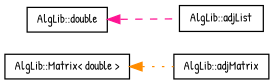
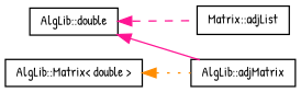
  digraph {
    fontname="Patrick Hand"
    rankdir=LR
    node [color=black fillcolor=white fontname="Patrick Hand" fontsize=10 shape=record style=filled]
    edge [color=deeppink dir=back fontname="Patrick Hand" fontsize=10 labelfontname=Helvetica labelfontsize=10]
    n1 [height=0.2 label="AlgLib::double" width=0.4]
-   n2 [height=0.2 label="AlgLib::adjList" width=0.4]
+   n2 [height=0.2 label="Matrix::adjList" width=0.4]
    n3 [height=0.2 label="AlgLib::adjMatrix" width=0.4]
    n4 [height=0.2 label="AlgLib::Matrix\< double \>" width=0.4]
    n1 -> n2 [style=dashed]
+   n1 -> n3 [style=solid]
    n4 -> n3 [color=darkorange style=dotted]
  }
